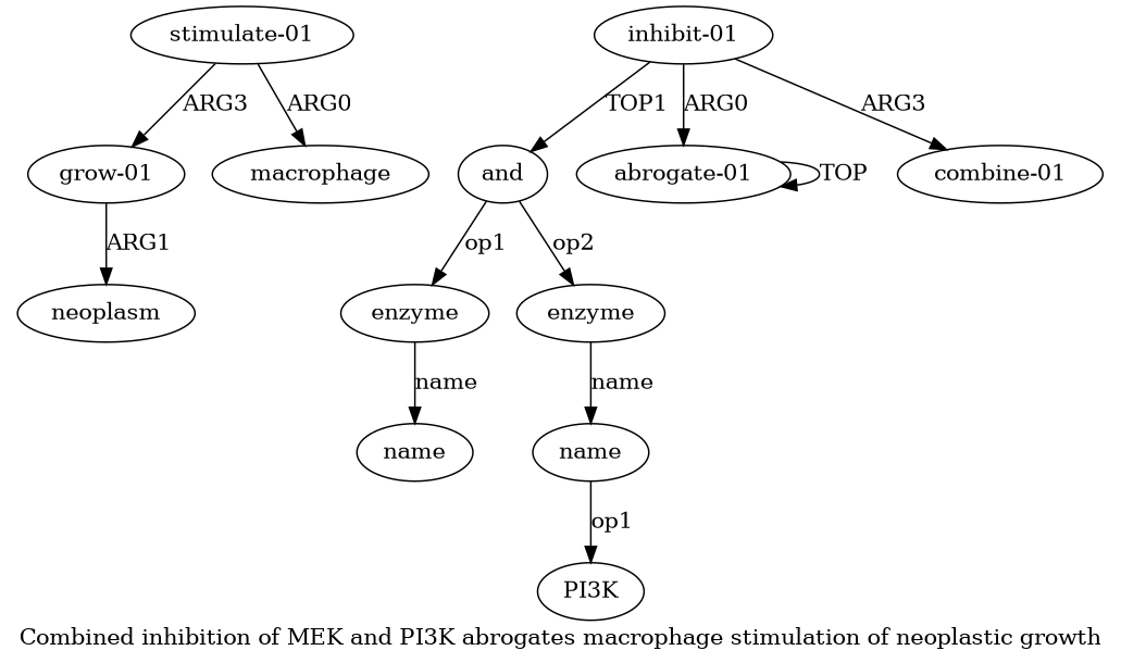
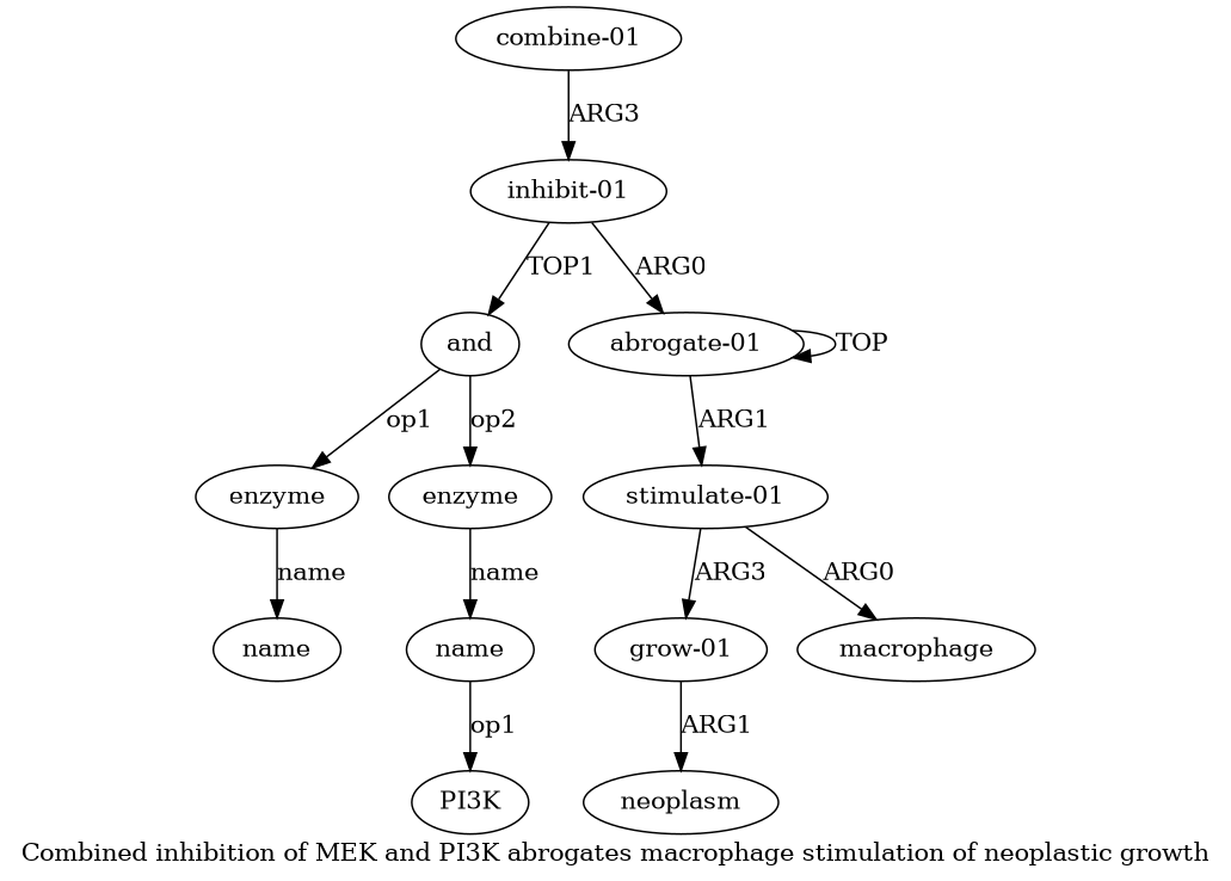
  digraph {
    label="Combined inhibition of MEK and PI3K abrogates macrophage stimulation of neoplastic growth"
    node [color=black gold_label=enzyme test_label=enzyme]
    edge [color=black gold_label=ARG1 test_label=ARG1]
    n1 [gold_ind=11 gold_label=neoplasm label=neoplasm test_ind=11 test_label=neoplasm]
    n2 [gold_ind=10 gold_label="grow-01" label="grow-01" test_ind=10 test_label="grow-01"]
    n3 [gold_ind=-1 gold_label=PI3K label=PI3K test_ind=-1 test_label=PI3K]
    n4 [gold_ind=1 gold_label="inhibit-01" label="inhibit-01" test_ind=1 test_label="inhibit-01"]
    n5 [gold_ind=2 gold_label=and label=and test_ind=2 test_label=and]
    n6 [gold_ind=0 gold_label="abrogate-01" label="abrogate-01" test_ind=0 test_label="abrogate-01"]
    n7 [gold_ind=3 label=enzyme test_ind=3]
    n8 [gold_ind=5 label=enzyme test_ind=5]
    n9 [gold_ind=4 gold_label=name label=name test_ind=4 test_label=name]
    n10 [gold_ind=6 gold_label=name label=name test_ind=6 test_label=name]
    n11 [gold_ind=8 gold_label="stimulate-01" label="stimulate-01" test_ind=8 test_label="stimulate-01"]
    n12 [gold_ind=9 gold_label=macrophage label=macrophage test_ind=9 test_label=macrophage]
    n13 [gold_ind=7 gold_label="combine-01" label="combine-01" test_ind=7 test_label="combine-01"]
    n2 -> n1 [label=ARG1]
    n4 -> n5 [label=TOP1]
    n4 -> n6 [gold_label=ARG0 label=ARG0 test_label=ARG0]
    n5 -> n7 [gold_label=op1 label=op1 test_label=op1]
    n5 -> n8 [gold_label=op2 label=op2 test_label=op2]
    n6 -> n6 [gold_label=TOP label=TOP test_label=TOP]
+   n6 -> n11 [label=ARG1]
    n7 -> n9 [gold_label=name label=name test_label=name]
    n8 -> n10 [gold_label=name label=name test_label=name]
    n10 -> n3 [gold_label=op1 label=op1 test_label=op1]
    n11 -> n2 [label=ARG3]
    n11 -> n12 [gold_label=ARG0 label=ARG0 test_label=ARG0]
-   n4 -> n13 [gold_label=ARG3 label=ARG3 test_label=ARG3]
+   n13 -> n4 [gold_label=ARG3 label=ARG3 test_label=ARG3]
  }
